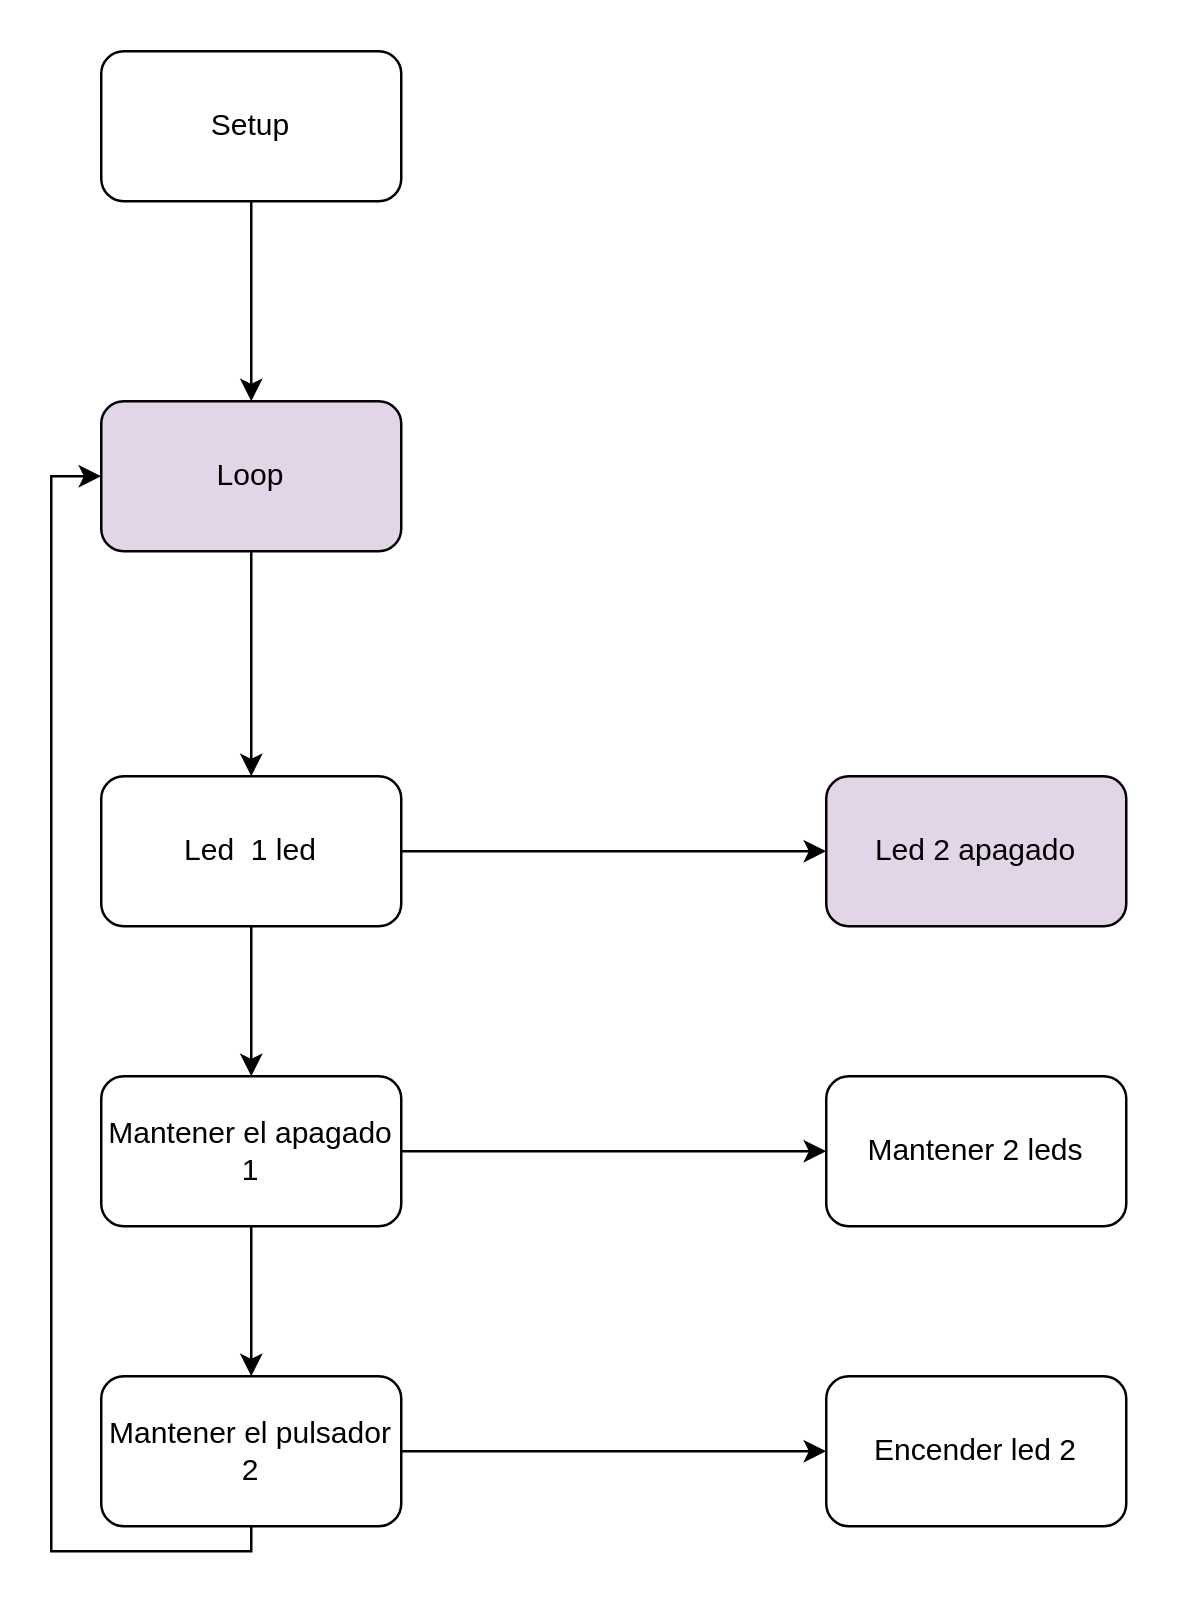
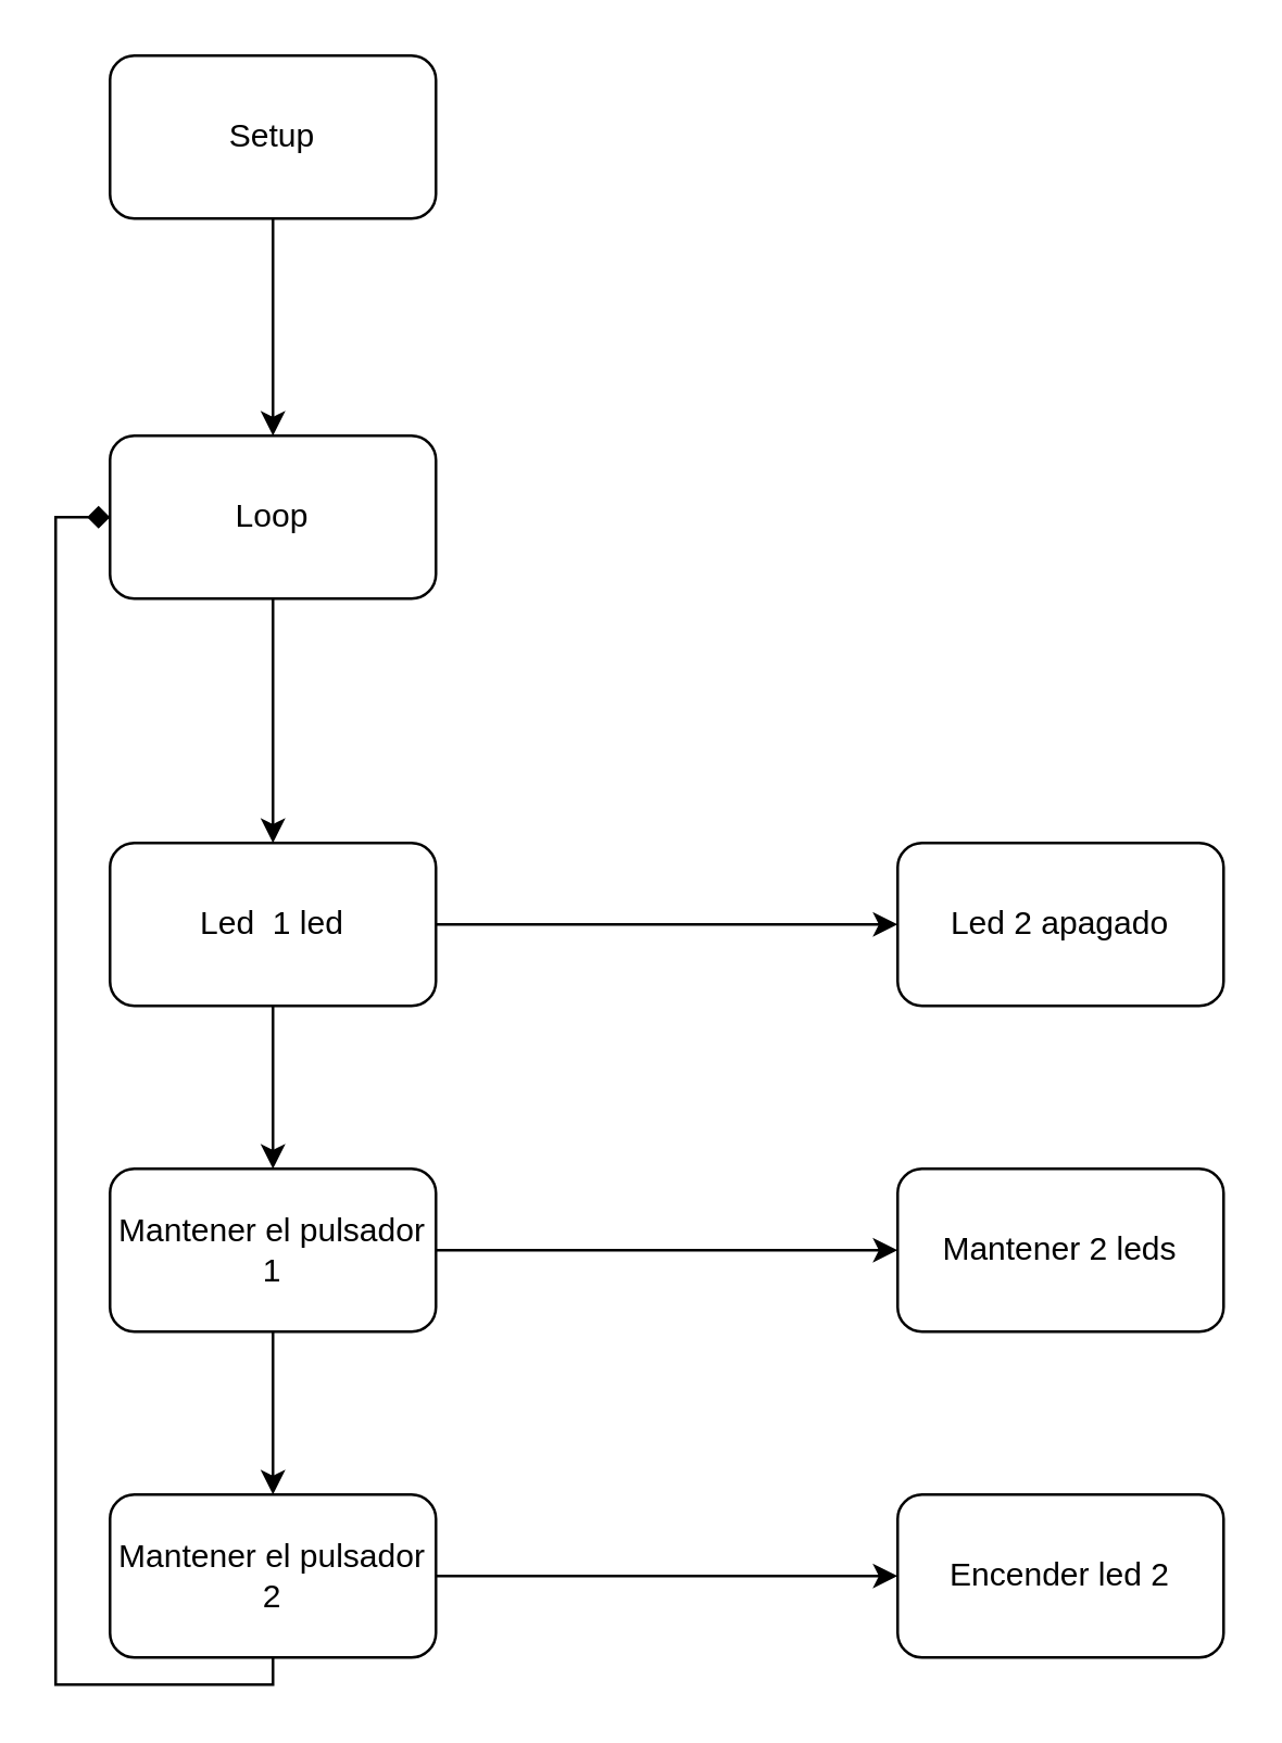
  <mxCell id="0" />
  <mxCell id="1" parent="0" />
  <mxCell id="2" style="edgeStyle=orthogonalEdgeStyle;rounded=0;orthogonalLoop=1;jettySize=auto;html=1;" edge="1" parent="1" source="3" target="5"><mxGeometry relative="1" as="geometry"><mxPoint x="100" y="170" as="targetPoint" /></mxGeometry></mxCell>
  <mxCell id="3" value="Setup" style="rounded=1;whiteSpace=wrap;html=1;" vertex="1" parent="1"><mxGeometry x="40" y="20" width="120" height="60" as="geometry" /></mxCell>
  <mxCell id="4" style="edgeStyle=orthogonalEdgeStyle;rounded=0;orthogonalLoop=1;jettySize=auto;html=1;" edge="1" parent="1" source="5"><mxGeometry relative="1" as="geometry"><mxPoint x="100" y="310" as="targetPoint" /></mxGeometry></mxCell>
- <mxCell id="5" value="Loop" style="rounded=1;whiteSpace=wrap;html=1;fillColor=#e1d5e7;" vertex="1" parent="1"><mxGeometry x="40" y="160" width="120" height="60" as="geometry" /></mxCell>
+ <mxCell id="5" value="Loop" style="rounded=1;whiteSpace=wrap;html=1;" vertex="1" parent="1"><mxGeometry x="40" y="160" width="120" height="60" as="geometry" /></mxCell>
  <mxCell id="6" style="edgeStyle=orthogonalEdgeStyle;rounded=0;orthogonalLoop=1;jettySize=auto;html=1;" edge="1" parent="1" source="8"><mxGeometry relative="1" as="geometry"><mxPoint x="330" y="340" as="targetPoint" /></mxGeometry></mxCell>
  <mxCell id="7" style="edgeStyle=orthogonalEdgeStyle;rounded=0;orthogonalLoop=1;jettySize=auto;html=1;" edge="1" parent="1" source="8" target="12"><mxGeometry relative="1" as="geometry" /></mxCell>
  <mxCell id="8" value="Led&amp;nbsp; 1 led" style="rounded=1;whiteSpace=wrap;html=1;" vertex="1" parent="1"><mxGeometry x="40" y="310" width="120" height="60" as="geometry" /></mxCell>
- <mxCell id="9" value="Led 2 apagado" style="rounded=1;whiteSpace=wrap;html=1;fillColor=#e1d5e7;" vertex="1" parent="1"><mxGeometry x="330" y="310" width="120" height="60" as="geometry" /></mxCell>
+ <mxCell id="9" value="Led 2 apagado" style="rounded=1;whiteSpace=wrap;html=1;" vertex="1" parent="1"><mxGeometry x="330" y="310" width="120" height="60" as="geometry" /></mxCell>
  <mxCell id="10" style="edgeStyle=orthogonalEdgeStyle;rounded=0;orthogonalLoop=1;jettySize=auto;html=1;entryX=0;entryY=0.5;entryDx=0;entryDy=0;" edge="1" parent="1" source="12" target="13"><mxGeometry relative="1" as="geometry" /></mxCell>
  <mxCell id="11" style="edgeStyle=orthogonalEdgeStyle;rounded=0;orthogonalLoop=1;jettySize=auto;html=1;entryX=0.5;entryY=0;entryDx=0;entryDy=0;" edge="1" parent="1" source="12" target="16"><mxGeometry relative="1" as="geometry" /></mxCell>
- <mxCell id="12" value="Mantener el apagado 1" style="rounded=1;whiteSpace=wrap;html=1;" vertex="1" parent="1"><mxGeometry x="40" y="430" width="120" height="60" as="geometry" /></mxCell>
+ <mxCell id="12" value="Mantener el pulsador 1" style="rounded=1;whiteSpace=wrap;html=1;" vertex="1" parent="1"><mxGeometry x="40" y="430" width="120" height="60" as="geometry" /></mxCell>
  <mxCell id="13" value="Mantener 2 leds" style="rounded=1;whiteSpace=wrap;html=1;" vertex="1" parent="1"><mxGeometry x="330" y="430" width="120" height="60" as="geometry" /></mxCell>
  <mxCell id="14" style="edgeStyle=orthogonalEdgeStyle;rounded=0;orthogonalLoop=1;jettySize=auto;html=1;" edge="1" parent="1" source="16" target="17"><mxGeometry relative="1" as="geometry" /></mxCell>
- <mxCell id="15" style="edgeStyle=orthogonalEdgeStyle;rounded=0;orthogonalLoop=1;jettySize=auto;html=1;entryX=0;entryY=0.5;entryDx=0;entryDy=0;" edge="1" parent="1" source="16" target="5"><mxGeometry relative="1" as="geometry"><Array as="points"><mxPoint x="100" y="620" /><mxPoint x="20" y="620" /><mxPoint x="20" y="190" /></Array></mxGeometry></mxCell>
+ <mxCell id="15" style="edgeStyle=orthogonalEdgeStyle;rounded=0;orthogonalLoop=1;jettySize=auto;html=1;entryX=0;entryY=0.5;entryDx=0;entryDy=0;endArrow=diamond;" edge="1" parent="1" source="16" target="5"><mxGeometry relative="1" as="geometry"><Array as="points"><mxPoint x="100" y="620" /><mxPoint x="20" y="620" /><mxPoint x="20" y="190" /></Array></mxGeometry></mxCell>
  <mxCell id="16" value="Mantener el pulsador 2" style="rounded=1;whiteSpace=wrap;html=1;" vertex="1" parent="1"><mxGeometry x="40" y="550" width="120" height="60" as="geometry" /></mxCell>
  <mxCell id="17" value="Encender led 2" style="rounded=1;whiteSpace=wrap;html=1;" vertex="1" parent="1"><mxGeometry x="330" y="550" width="120" height="60" as="geometry" /></mxCell>
